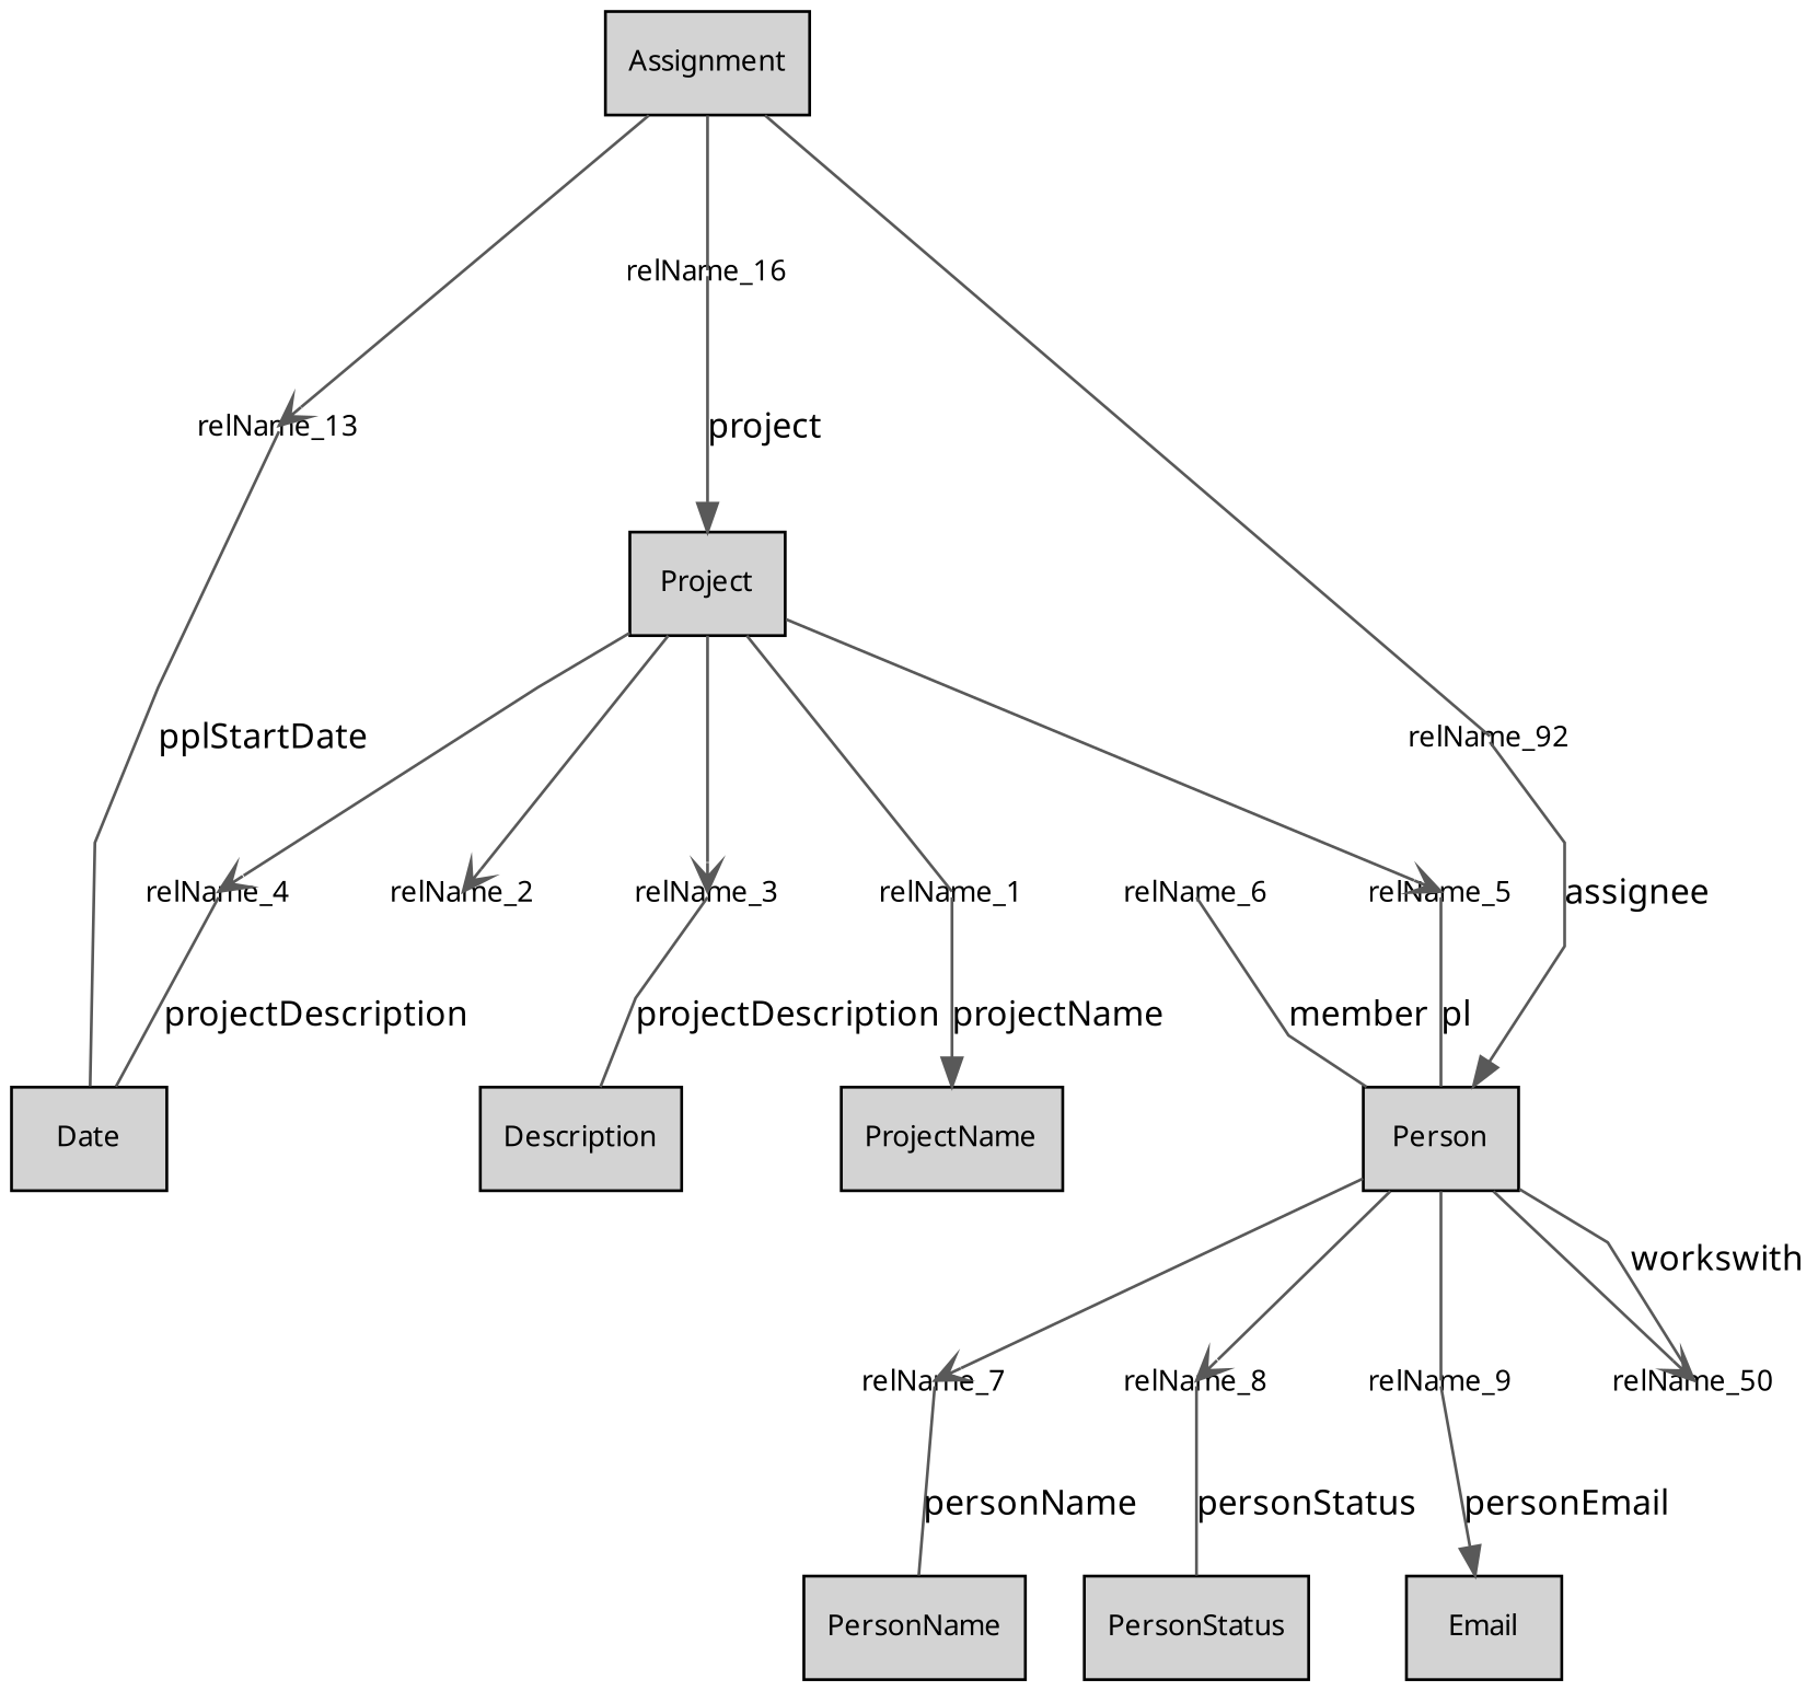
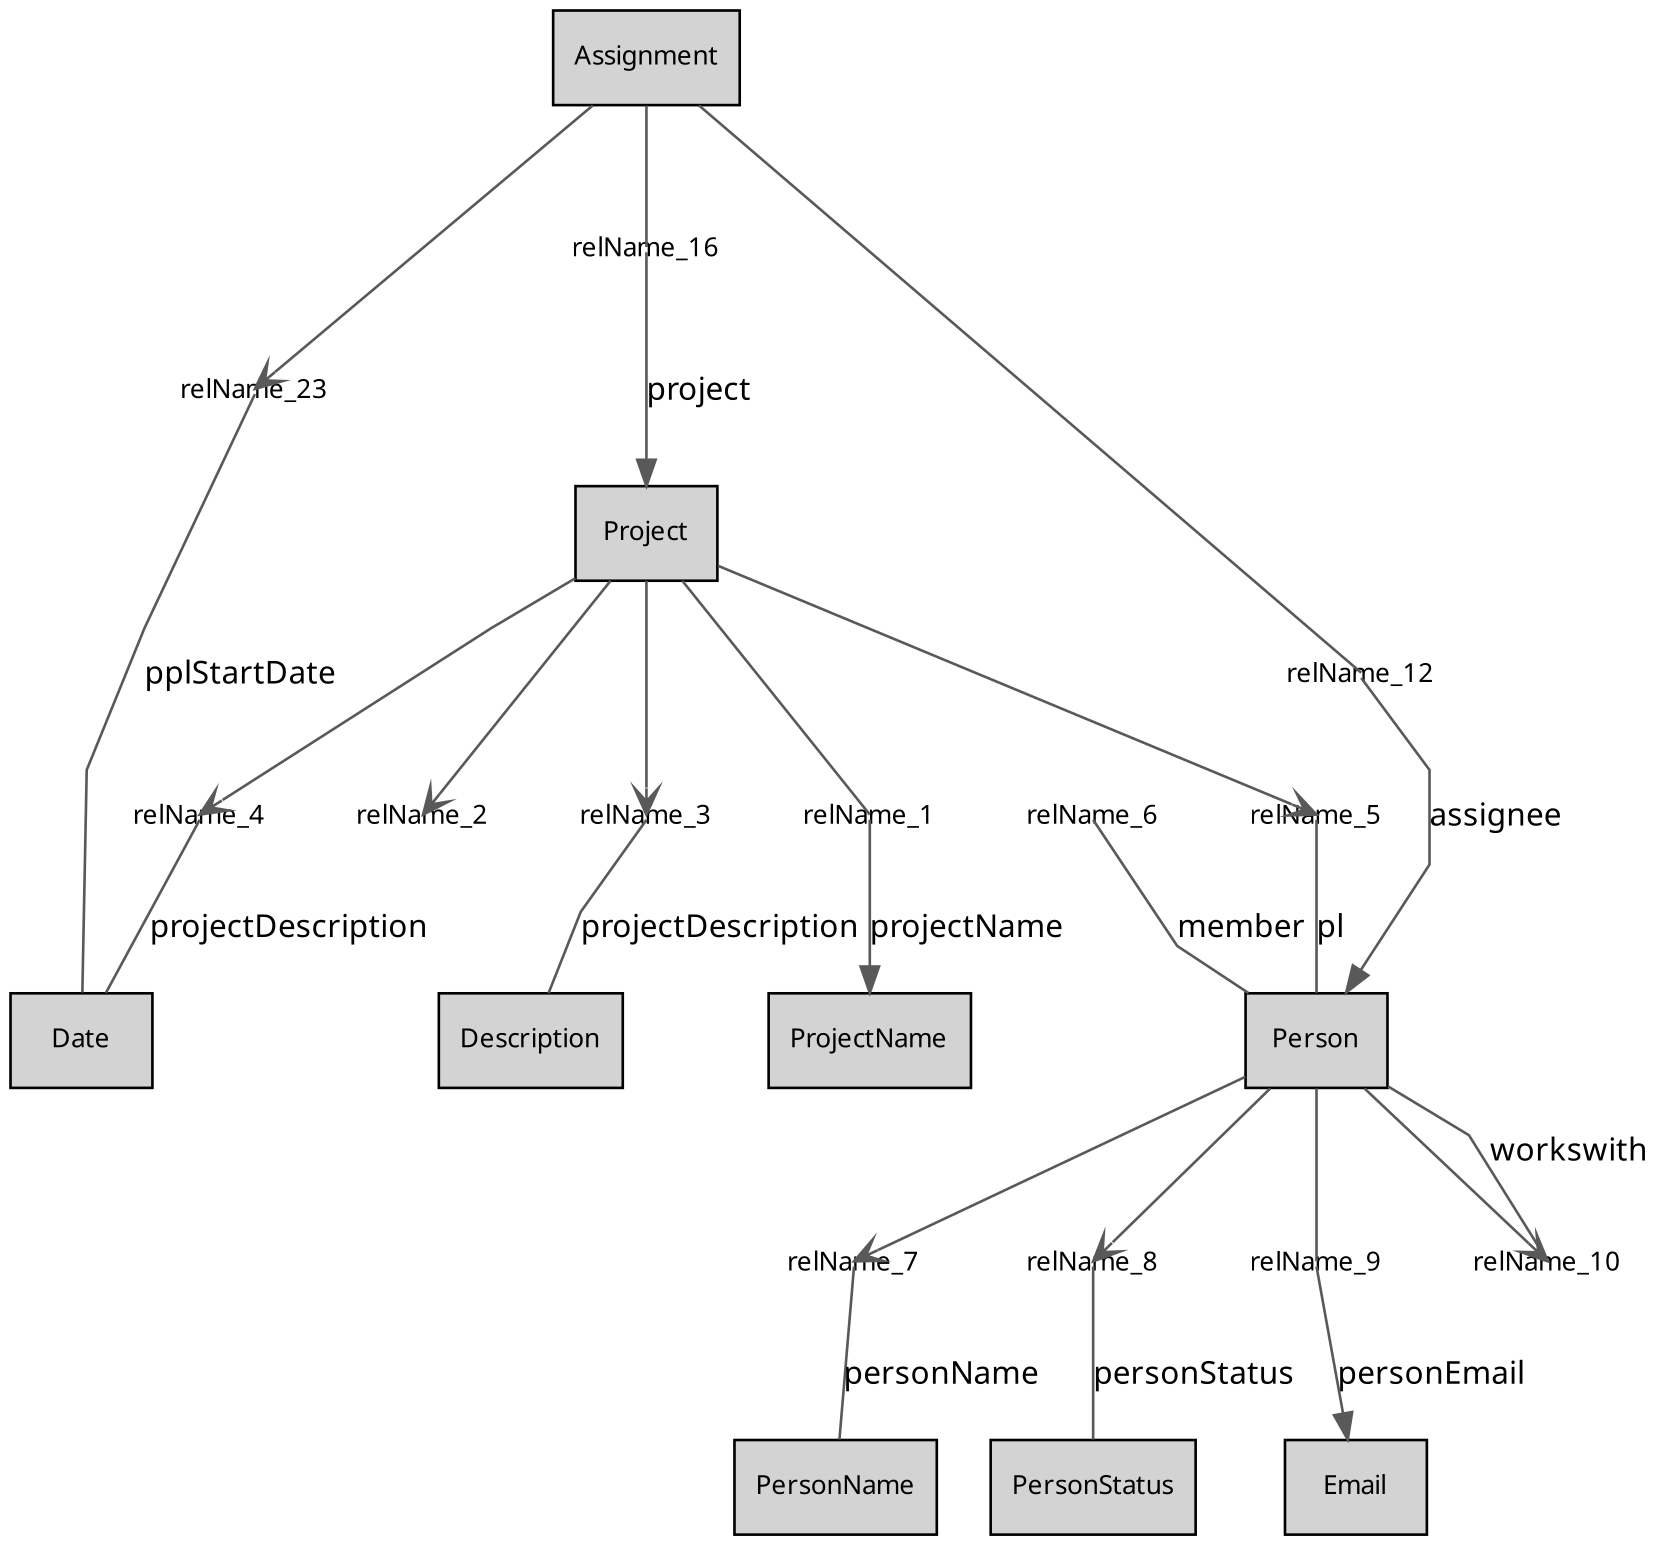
  digraph {
    splines=polyline
    node [fontname=sans fontsize=10 shape=plaintext bgcolor=white]
    edge [arrowhead=none arrowtail=none color=gray35 decorate=false dir=forward fontname=sans fontsize=12 labelfloat=false labelfontcolor=black]
    n1 [height=0.5 label=Project shape=box style=filled width=0.75 bgcolor=""]
    relName_1 [height=0.5 width=0.75]
    relName_2 [height=0.5 width=0.75]
    relName_3 [height=0.5 width=0.75]
    relName_4 [height=0.5 width=0.75]
    relName_5 [height=0.5 width=0.75]
    n7 [height=0.5 label=ProjectName shape=box style=filled width=0.98611 bgcolor=""]
    n8 [height=0.5 label=Description shape=box style=filled width=0.88889 bgcolor=""]
    n9 [height=0.5 label=Date shape=box style=filled width=0.75 bgcolor=""]
    n10 [height=0.5 label=Person shape=box style=filled width=0.75 bgcolor=""]
    relName_6 [height=0.5 width=0.75]
    relName_7 [height=0.5 width=0.75]
    relName_8 [height=0.5 width=0.75]
    relName_9 [height=0.5 width=0.75]
-   relName_10 [height=0.5 width=0.75 label=relName_50]
+   relName_10 [height=0.5 width=0.75]
    n16 [height=0.5 label=PersonName shape=box style=filled width=0.98611 bgcolor=""]
    n17 [height=0.5 label=PersonStatus shape=box style=filled width=1.0139 bgcolor=""]
    n18 [height=0.5 label=Email shape=box style=filled width=0.75 bgcolor=""]
    n19 [height=0.5 label=Assignment shape=box style=filled width=0.91667 bgcolor=""]
    n20 [height=0.5 label=relName_16 width=0.75]
-   relName_12 [height=0.5 width=0.75 label=relName_92]
-   relName_13 [height=0.5 width=0.75]
+   relName_12 [height=0.5 width=0.75]
+   relName_13 [height=0.5 width=0.75 label=relName_23]
    n1 -> relName_1 [headclip=false]
    n1 -> relName_2 [arrowhead=ovee headclip=false]
    n1 -> relName_3 [arrowhead=ovee headclip=false]
    n1 -> relName_4 [arrowhead=ovee headclip=false]
    n1 -> relName_5 [arrowhead=ovee headclip=false]
    relName_1 -> n7 [arrowhead=normal label=projectName tailclip=false]
    relName_3 -> n8 [arrowtail=inv label=projectDescription tailclip=false]
    relName_4 -> n9 [arrowtail=inv label=projectDescription tailclip=false]
    relName_5 -> n10 [arrowtail=inv label=pl tailclip=false]
    n10 -> relName_7 [arrowhead=ovee headclip=false]
    n10 -> relName_8 [arrowhead=ovee headclip=false]
    n10 -> relName_9 [headclip=false]
    n10 -> relName_10 [arrowhead=ovee headclip=false]
    relName_6 -> n10 [arrowtail=inv label=member tailclip=false]
    relName_7 -> n16 [arrowtail=inv label=personName tailclip=false]
    relName_8 -> n17 [arrowtail=inv label=personStatus tailclip=false]
    relName_9 -> n18 [arrowhead=normal label=personEmail tailclip=false]
    relName_10 -> n10 [arrowtail=inv label=workswith tailclip=false]
    n19 -> n20 [headclip=false]
    n19 -> relName_12 [headclip=false]
    n19 -> relName_13 [arrowhead=ovee headclip=false]
    n20 -> n1 [arrowhead=normal label=project tailclip=false]
    relName_12 -> n10 [arrowhead=normal label=assignee tailclip=false]
    relName_13 -> n9 [arrowtail=inv label=pplStartDate tailclip=false]
  }
